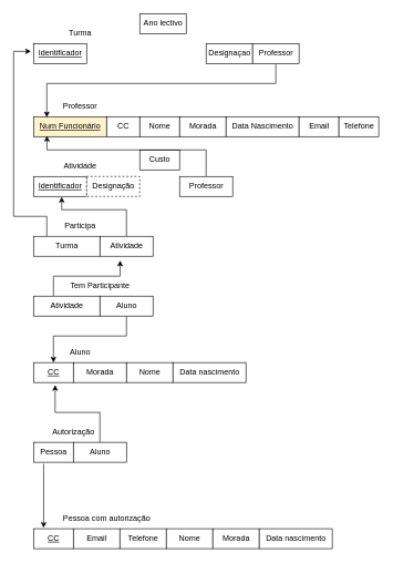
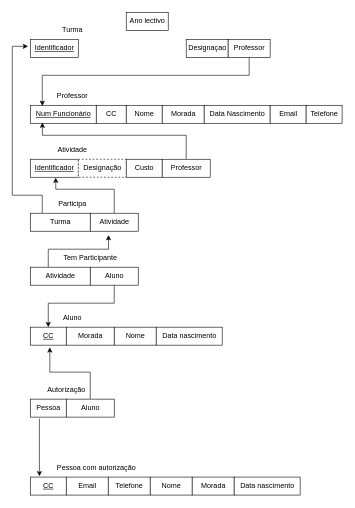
  <mxCell id="0" style=";html=1;" />
  <mxCell id="1" style=";html=1;" parent="0" />
  <mxCell id="2" value="&lt;u&gt;Identificador&lt;/u&gt;" style="strokeWidth=1;fontStyle=0;html=1;" parent="1" vertex="1"><mxGeometry x="50" y="65" width="80" height="30" as="geometry" /></mxCell>
  <mxCell id="3" value="Ano lectivo" style="strokeWidth=1;fontStyle=0;html=1;" parent="1" vertex="1"><mxGeometry x="210" y="20" width="70" height="30" as="geometry" /></mxCell>
  <mxCell id="4" value="Turma" style="text;html=1;align=center;verticalAlign=middle;resizable=0;points=[];autosize=1;strokeColor=none;fillColor=none;" vertex="1" parent="1"><mxGeometry x="90" y="35" width="60" height="30" as="geometry" /></mxCell>
- <mxCell id="5" value="&lt;u&gt;Num Funcionário&lt;/u&gt;" style="strokeWidth=1;fontStyle=0;html=1;fillColor=#fff2cc;" vertex="1" parent="1"><mxGeometry x="50" y="175" width="110" height="30" as="geometry" /></mxCell>
+ <mxCell id="5" value="&lt;u&gt;Num Funcionário&lt;/u&gt;" style="strokeWidth=1;fontStyle=0;html=1;" vertex="1" parent="1"><mxGeometry x="50" y="175" width="110" height="30" as="geometry" /></mxCell>
  <mxCell id="6" value="CC" style="strokeWidth=1;fontStyle=0;html=1;" vertex="1" parent="1"><mxGeometry x="160" y="175" width="50" height="30" as="geometry" /></mxCell>
  <mxCell id="7" value="Nome" style="strokeWidth=1;fontStyle=0;html=1;" vertex="1" parent="1"><mxGeometry x="210" y="175" width="60" height="30" as="geometry" /></mxCell>
  <mxCell id="8" value="Professor" style="text;html=1;align=center;verticalAlign=middle;resizable=0;points=[];autosize=1;strokeColor=none;fillColor=none;" vertex="1" parent="1"><mxGeometry x="85" y="145" width="70" height="30" as="geometry" /></mxCell>
  <mxCell id="9" value="&lt;u&gt;Identificador&lt;/u&gt;" style="strokeWidth=1;fontStyle=0;html=1;" vertex="1" parent="1"><mxGeometry x="50" y="265" width="80" height="30" as="geometry" /></mxCell>
  <mxCell id="10" value="Designação" style="strokeWidth=1;fontStyle=0;html=1;dashed=1;" vertex="1" parent="1"><mxGeometry x="130" y="265" width="80" height="30" as="geometry" /></mxCell>
- <mxCell id="11" value="Custo" style="strokeWidth=1;fontStyle=0;html=1;" vertex="1" parent="1"><mxGeometry x="210" y="225" width="60" height="30" as="geometry" /></mxCell>
+ <mxCell id="11" value="Custo" style="strokeWidth=1;fontStyle=0;html=1;" vertex="1" parent="1"><mxGeometry x="210" y="265" width="60" height="30" as="geometry" /></mxCell>
  <mxCell id="12" value="Atividade" style="text;html=1;align=center;verticalAlign=middle;resizable=0;points=[];autosize=1;strokeColor=none;fillColor=none;" vertex="1" parent="1"><mxGeometry x="85" y="235" width="70" height="30" as="geometry" /></mxCell>
  <mxCell id="13" value="Morada" style="strokeWidth=1;fontStyle=0;html=1;" vertex="1" parent="1"><mxGeometry x="270" y="175" width="70" height="30" as="geometry" /></mxCell>
  <mxCell id="14" value="" style="edgeStyle=orthogonalEdgeStyle;rounded=0;orthogonalLoop=1;jettySize=auto;html=1;entryX=-0.047;entryY=0.391;entryDx=0;entryDy=0;entryPerimeter=0;exitX=0.2;exitY=0;exitDx=0;exitDy=0;exitPerimeter=0;" edge="1" parent="1" source="15" target="2"><mxGeometry relative="1" as="geometry"><mxPoint x="70" y="345" as="sourcePoint" /><Array as="points"><mxPoint x="70" y="325" /><mxPoint x="20" y="325" /><mxPoint x="20" y="77" /></Array></mxGeometry></mxCell>
  <mxCell id="15" value="Turma" style="strokeWidth=1;fontStyle=0;html=1;" vertex="1" parent="1"><mxGeometry x="50" y="355" width="100" height="30" as="geometry" /></mxCell>
  <mxCell id="16" value="" style="edgeStyle=orthogonalEdgeStyle;rounded=0;orthogonalLoop=1;jettySize=auto;html=1;entryX=0.531;entryY=1.024;entryDx=0;entryDy=0;entryPerimeter=0;" edge="1" parent="1" source="17" target="9"><mxGeometry relative="1" as="geometry"><Array as="points"><mxPoint x="190" y="315" /><mxPoint x="93" y="315" /></Array></mxGeometry></mxCell>
  <mxCell id="17" value="Atividade" style="strokeWidth=1;fontStyle=0;html=1;" vertex="1" parent="1"><mxGeometry x="150" y="355" width="80" height="30" as="geometry" /></mxCell>
  <mxCell id="18" value="Participa" style="text;html=1;align=center;verticalAlign=middle;resizable=0;points=[];autosize=1;strokeColor=none;fillColor=none;" vertex="1" parent="1"><mxGeometry x="85" y="325" width="70" height="30" as="geometry" /></mxCell>
  <mxCell id="19" value="Data Nascimento" style="strokeWidth=1;fontStyle=0;html=1;" vertex="1" parent="1"><mxGeometry x="340" y="175" width="110" height="30" as="geometry" /></mxCell>
  <mxCell id="20" value="" style="edgeStyle=orthogonalEdgeStyle;rounded=0;orthogonalLoop=1;jettySize=auto;html=1;entryX=0.381;entryY=1.216;entryDx=0;entryDy=0;entryPerimeter=0;" edge="1" parent="1" source="21" target="17"><mxGeometry relative="1" as="geometry"><mxPoint x="120" y="365" as="targetPoint" /><Array as="points"><mxPoint x="80" y="415" /><mxPoint x="180" y="415" /></Array></mxGeometry></mxCell>
  <mxCell id="21" value="Atividade" style="strokeWidth=1;fontStyle=0;html=1;" vertex="1" parent="1"><mxGeometry x="50" y="445" width="100" height="30" as="geometry" /></mxCell>
  <mxCell id="22" value="" style="edgeStyle=orthogonalEdgeStyle;rounded=0;orthogonalLoop=1;jettySize=auto;html=1;" edge="1" parent="1" source="23" target="25"><mxGeometry relative="1" as="geometry"><Array as="points"><mxPoint x="190" y="505" /><mxPoint x="80" y="505" /></Array></mxGeometry></mxCell>
  <mxCell id="23" value="Aluno" style="strokeWidth=1;fontStyle=0;html=1;" vertex="1" parent="1"><mxGeometry x="150" y="445" width="80" height="30" as="geometry" /></mxCell>
  <mxCell id="24" value="Tem Participante" style="text;html=1;align=center;verticalAlign=middle;resizable=0;points=[];autosize=1;strokeColor=none;fillColor=none;" vertex="1" parent="1"><mxGeometry x="95" y="415" width="110" height="30" as="geometry" /></mxCell>
  <mxCell id="25" value="&lt;u&gt;CC&lt;/u&gt;" style="strokeWidth=1;fontStyle=0;html=1;" vertex="1" parent="1"><mxGeometry x="50" y="545" width="60" height="30" as="geometry" /></mxCell>
  <mxCell id="26" value="Morada" style="strokeWidth=1;fontStyle=0;html=1;" vertex="1" parent="1"><mxGeometry x="110" y="545" width="80" height="30" as="geometry" /></mxCell>
  <mxCell id="27" value="Aluno" style="text;html=1;align=center;verticalAlign=middle;resizable=0;points=[];autosize=1;strokeColor=none;fillColor=none;" vertex="1" parent="1"><mxGeometry x="95" y="515" width="50" height="30" as="geometry" /></mxCell>
  <mxCell id="28" value="Nome" style="strokeWidth=1;fontStyle=0;html=1;" vertex="1" parent="1"><mxGeometry x="190" y="545" width="70" height="30" as="geometry" /></mxCell>
  <mxCell id="29" value="&lt;u&gt;CC&lt;/u&gt;" style="strokeWidth=1;fontStyle=0;html=1;" vertex="1" parent="1"><mxGeometry x="50" y="795" width="60" height="30" as="geometry" /></mxCell>
  <mxCell id="30" value="Email" style="strokeWidth=1;fontStyle=0;html=1;" vertex="1" parent="1"><mxGeometry x="110" y="795" width="70" height="30" as="geometry" /></mxCell>
  <mxCell id="31" value="Telefone" style="strokeWidth=1;fontStyle=0;html=1;" vertex="1" parent="1"><mxGeometry x="180" y="795" width="70" height="30" as="geometry" /></mxCell>
  <mxCell id="32" value="Nome" style="strokeWidth=1;fontStyle=0;html=1;" vertex="1" parent="1"><mxGeometry x="250" y="795" width="70" height="30" as="geometry" /></mxCell>
  <mxCell id="33" value="Pessoa com autorização" style="text;html=1;align=center;verticalAlign=middle;resizable=0;points=[];autosize=1;strokeColor=none;fillColor=none;" vertex="1" parent="1"><mxGeometry x="85" y="765" width="150" height="30" as="geometry" /></mxCell>
  <mxCell id="34" value="Designaçao" style="strokeWidth=1;fontStyle=0;html=1;" vertex="1" parent="1"><mxGeometry x="310" y="65" width="70" height="30" as="geometry" /></mxCell>
  <mxCell id="35" value="" style="edgeStyle=orthogonalEdgeStyle;rounded=0;orthogonalLoop=1;jettySize=auto;html=1;" edge="1" parent="1" source="36"><mxGeometry relative="1" as="geometry"><mxPoint x="70" y="176" as="targetPoint" /><Array as="points"><mxPoint x="415" y="125" /><mxPoint x="70" y="125" /><mxPoint x="70" y="176" /></Array></mxGeometry></mxCell>
  <mxCell id="36" value="Professor" style="strokeWidth=1;fontStyle=0;html=1;" vertex="1" parent="1"><mxGeometry x="380" y="65" width="70" height="30" as="geometry" /></mxCell>
  <mxCell id="37" value="Email" style="strokeWidth=1;fontStyle=0;html=1;" vertex="1" parent="1"><mxGeometry x="450" y="175" width="60" height="30" as="geometry" /></mxCell>
  <mxCell id="38" value="Telefone" style="strokeWidth=1;fontStyle=0;html=1;" vertex="1" parent="1"><mxGeometry x="510" y="175" width="60" height="30" as="geometry" /></mxCell>
  <mxCell id="39" value="" style="edgeStyle=orthogonalEdgeStyle;rounded=0;orthogonalLoop=1;jettySize=auto;html=1;entryX=0.184;entryY=0.967;entryDx=0;entryDy=0;entryPerimeter=0;" edge="1" parent="1" source="40" target="5"><mxGeometry relative="1" as="geometry"><Array as="points"><mxPoint x="310" y="225" /><mxPoint x="70" y="225" /></Array></mxGeometry></mxCell>
  <mxCell id="40" value="Professor" style="strokeWidth=1;fontStyle=0;html=1;" vertex="1" parent="1"><mxGeometry x="270" y="265" width="80" height="30" as="geometry" /></mxCell>
  <mxCell id="41" value="Data nascimento" style="strokeWidth=1;fontStyle=0;html=1;" vertex="1" parent="1"><mxGeometry x="260" y="545" width="110" height="30" as="geometry" /></mxCell>
  <mxCell id="42" value="Morada" style="strokeWidth=1;fontStyle=0;html=1;" vertex="1" parent="1"><mxGeometry x="320" y="795" width="70" height="30" as="geometry" /></mxCell>
  <mxCell id="43" value="Data nascimento" style="strokeWidth=1;fontStyle=0;html=1;" vertex="1" parent="1"><mxGeometry x="390" y="795" width="110" height="30" as="geometry" /></mxCell>
  <mxCell id="44" value="" style="edgeStyle=orthogonalEdgeStyle;rounded=0;orthogonalLoop=1;jettySize=auto;html=1;entryX=0.254;entryY=-0.046;entryDx=0;entryDy=0;entryPerimeter=0;exitX=0.254;exitY=1.087;exitDx=0;exitDy=0;exitPerimeter=0;" edge="1" parent="1" source="45" target="29"><mxGeometry relative="1" as="geometry" /></mxCell>
  <mxCell id="45" value="Pessoa" style="strokeWidth=1;fontStyle=0;html=1;" vertex="1" parent="1"><mxGeometry x="50" y="665" width="60" height="30" as="geometry" /></mxCell>
  <mxCell id="46" value="" style="edgeStyle=orthogonalEdgeStyle;rounded=0;orthogonalLoop=1;jettySize=auto;html=1;entryX=0.543;entryY=1.125;entryDx=0;entryDy=0;entryPerimeter=0;" edge="1" parent="1" source="47" target="25"><mxGeometry relative="1" as="geometry" /></mxCell>
  <mxCell id="47" value="Aluno" style="strokeWidth=1;fontStyle=0;html=1;" vertex="1" parent="1"><mxGeometry x="110" y="665" width="80" height="30" as="geometry" /></mxCell>
  <mxCell id="48" value="Autorização" style="text;html=1;align=center;verticalAlign=middle;resizable=0;points=[];autosize=1;strokeColor=none;fillColor=none;" vertex="1" parent="1"><mxGeometry x="65" y="635" width="90" height="30" as="geometry" /></mxCell>
